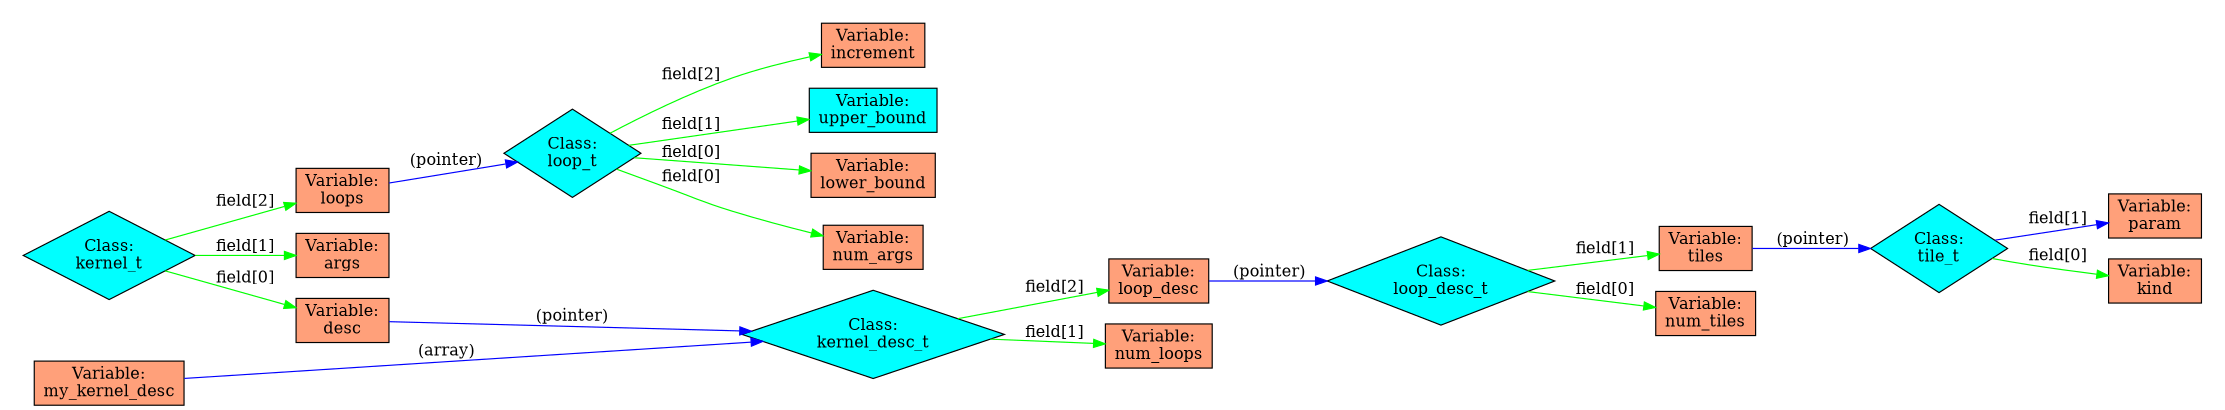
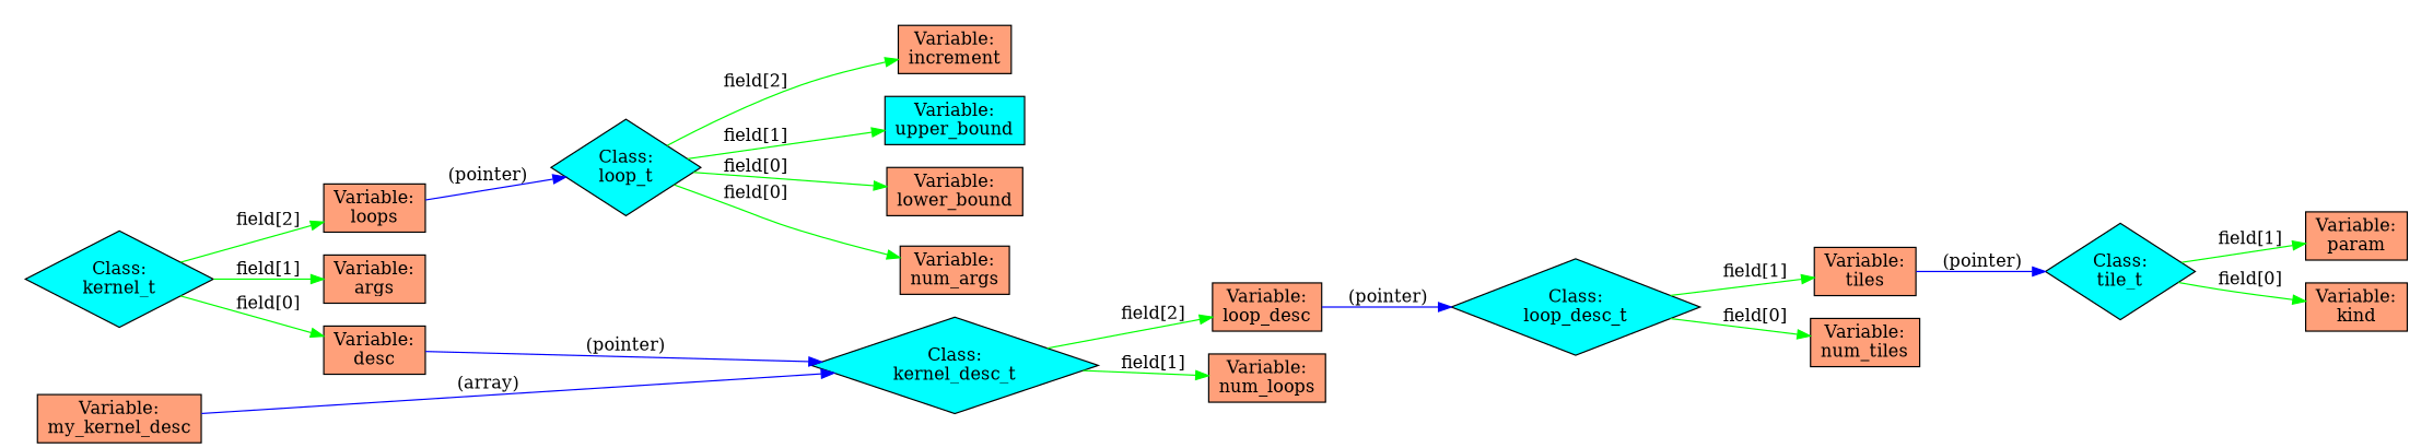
  digraph {
    color=black
    rankdir=LR
    node [color=black fillcolor=lightsalmon shape=box style=filled]
    edge [color=green constraint=true]
    n1 [label="Variable:\nnum_args"]
    n2 [label="Variable:\nnum_loops"]
    n3 [label="Variable:\nloop_desc"]
    n4 [fillcolor=cyan label="Class:\nkernel_desc_t" shape=diamond]
    n5 [label="Variable:\ndesc"]
    n6 [label="Variable:\nargs"]
    n7 [label="Variable:\nloops"]
    n8 [fillcolor=cyan label="Class:\nkernel_t" shape=diamond]
    n9 [label="Variable:\nkind"]
    n10 [label="Variable:\nparam"]
    n11 [fillcolor=cyan label="Class:\ntile_t" shape=diamond]
    n12 [label="Variable:\nnum_tiles"]
    n13 [label="Variable:\ntiles"]
    n14 [fillcolor=cyan label="Class:\nloop_desc_t" shape=diamond]
    n15 [label="Variable:\nlower_bound"]
    n16 [fillcolor=cyan label="Variable:\nupper_bound"]
    n17 [label="Variable:\nincrement"]
    n18 [fillcolor=cyan label="Class:\nloop_t" shape=diamond]
    n19 [label="Variable:\nmy_kernel_desc"]
    subgraph cluster_1 {
      color=white
      n1
      n2
      n3
      n4
    }
    subgraph cluster_2 {
      color=white
      n5
      n6
      n7
      n8
    }
    subgraph cluster_3 {
      color=white
      n9
      n10
      n11
    }
    subgraph cluster_4 {
      color=white
      n12
      n13
      n14
    }
    subgraph cluster_5 {
      color=white
      n15
      n16
      n17
      n18
    }
    n3 -> n14 [color=blue label="(pointer)"]
    n4 -> n2 [label="field[1]"]
    n4 -> n3 [label="field[2]"]
    n5 -> n4 [color=blue label="(pointer)"]
    n7 -> n18 [color=blue label="(pointer)"]
    n8 -> n5 [label="field[0]"]
    n8 -> n6 [label="field[1]"]
    n8 -> n7 [label="field[2]"]
    n11 -> n9 [label="field[0]"]
-   n11 -> n10 [color=blue label="field[1]"]
+   n11 -> n10 [label="field[1]"]
    n13 -> n11 [color=blue label="(pointer)"]
    n14 -> n12 [label="field[0]"]
    n14 -> n13 [label="field[1]"]
    n18 -> n1 [label="field[0]"]
    n18 -> n15 [label="field[0]"]
    n18 -> n16 [label="field[1]"]
    n18 -> n17 [label="field[2]"]
    n19 -> n4 [color=blue constraint=false label="(array)"]
  }
